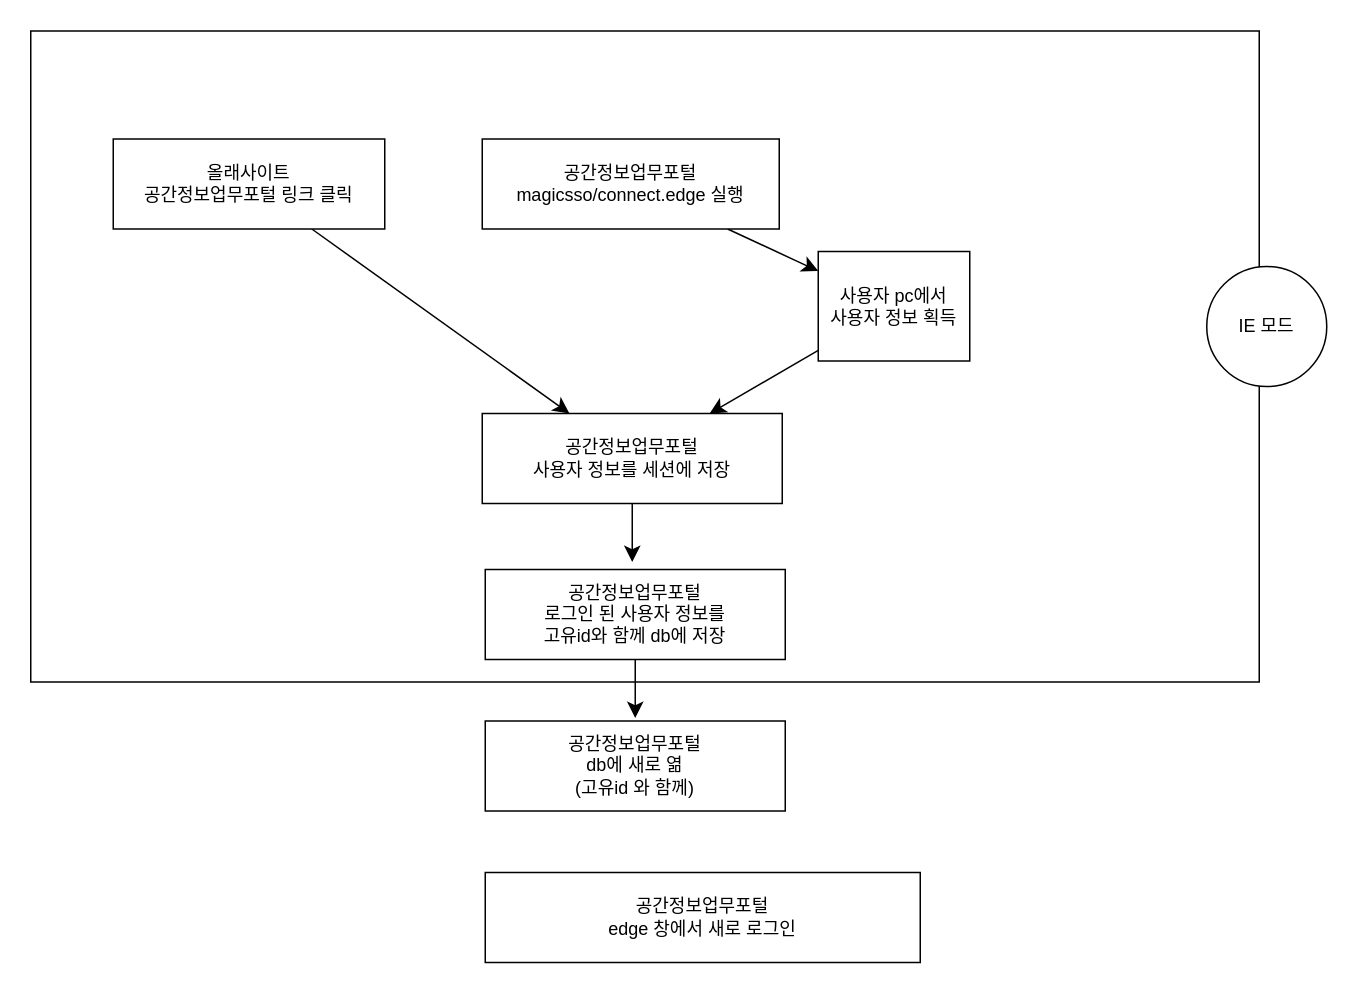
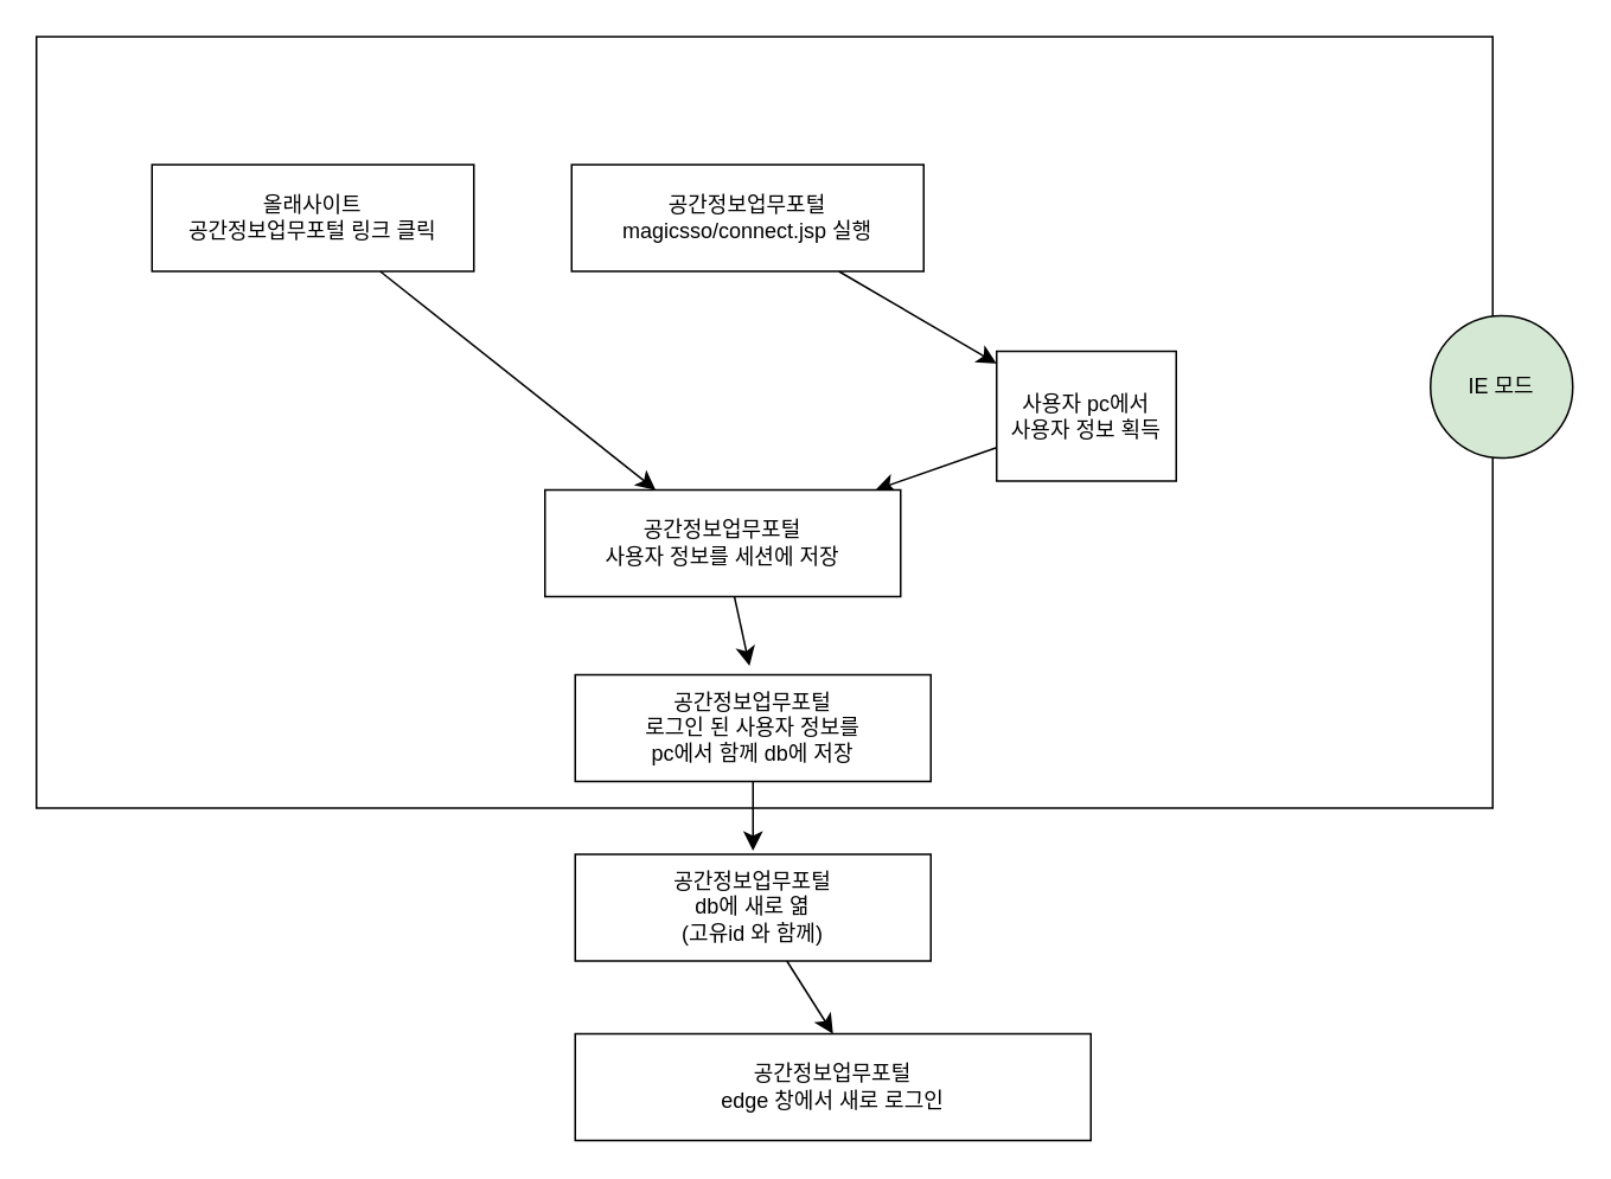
  <mxCell id="0" />
  <mxCell id="1" parent="0" />
  <mxCell id="2" style="edgeStyle=none;curved=1;rounded=0;orthogonalLoop=1;jettySize=auto;html=1;fontSize=12;startSize=8;endSize=8;" edge="1" parent="1" source="3" target="9"><mxGeometry relative="1" as="geometry" /></mxCell>
- <mxCell id="3" value="올래사이트&lt;div&gt;공간정보업무포털 링크 클릭&lt;/div&gt;" style="rounded=0;whiteSpace=wrap;html=1;" vertex="1" parent="1"><mxGeometry x="75" y="92" width="181" height="60" as="geometry" /></mxCell>
+ <mxCell id="3" value="올래사이트&lt;div&gt;공간정보업무포털 링크 클릭&lt;/div&gt;" style="rounded=0;whiteSpace=wrap;html=1;" vertex="1" parent="1"><mxGeometry x="85" y="92" width="181" height="60" as="geometry" /></mxCell>
  <mxCell id="4" style="edgeStyle=none;curved=1;rounded=0;orthogonalLoop=1;jettySize=auto;html=1;fontSize=12;startSize=8;endSize=8;" edge="1" parent="1" source="5" target="7"><mxGeometry relative="1" as="geometry" /></mxCell>
- <mxCell id="5" value="공간정보업무포털&lt;div&gt;magicsso/connect.edge 실행&lt;/div&gt;" style="rounded=0;whiteSpace=wrap;html=1;" vertex="1" parent="1"><mxGeometry x="321" y="92" width="198" height="60" as="geometry" /></mxCell>
+ <mxCell id="5" value="공간정보업무포털&lt;div&gt;magicsso/connect.jsp 실행&lt;/div&gt;" style="rounded=0;whiteSpace=wrap;html=1;" vertex="1" parent="1"><mxGeometry x="321" y="92" width="198" height="60" as="geometry" /></mxCell>
  <mxCell id="6" style="edgeStyle=none;curved=1;rounded=0;orthogonalLoop=1;jettySize=auto;html=1;fontSize=12;startSize=8;endSize=8;" edge="1" parent="1" source="7" target="9"><mxGeometry relative="1" as="geometry" /></mxCell>
- <mxCell id="7" value="사용자 pc에서&lt;div&gt;사용자 정보 획득&lt;/div&gt;" style="rounded=0;whiteSpace=wrap;html=1;" vertex="1" parent="1"><mxGeometry x="545" y="167" width="101" height="73" as="geometry" /></mxCell>
+ <mxCell id="7" value="사용자 pc에서&lt;div&gt;사용자 정보 획득&lt;/div&gt;" style="rounded=0;whiteSpace=wrap;html=1;" vertex="1" parent="1"><mxGeometry x="560" y="197" width="101" height="73" as="geometry" /></mxCell>
  <mxCell id="8" style="edgeStyle=none;curved=1;rounded=0;orthogonalLoop=1;jettySize=auto;html=1;fontSize=12;startSize=8;endSize=8;" edge="1" parent="1" source="9"><mxGeometry relative="1" as="geometry"><mxPoint x="421" y="374" as="targetPoint" /></mxGeometry></mxCell>
- <mxCell id="9" value="공간정보업무포털&lt;div&gt;사용자 정보를 세션에 저장&lt;/div&gt;" style="rounded=0;whiteSpace=wrap;html=1;" vertex="1" parent="1"><mxGeometry x="321" y="275" width="200" height="60" as="geometry" /></mxCell>
+ <mxCell id="9" value="공간정보업무포털&lt;div&gt;사용자 정보를 세션에 저장&lt;/div&gt;" style="rounded=0;whiteSpace=wrap;html=1;" vertex="1" parent="1"><mxGeometry x="306" y="275" width="200" height="60" as="geometry" /></mxCell>
  <mxCell id="10" style="edgeStyle=none;curved=1;rounded=0;orthogonalLoop=1;jettySize=auto;html=1;fontSize=12;startSize=8;endSize=8;" edge="1" parent="1" source="11"><mxGeometry relative="1" as="geometry"><mxPoint x="423" y="478" as="targetPoint" /></mxGeometry></mxCell>
- <mxCell id="11" value="공간정보업무포털&lt;div&gt;로그인 된 사용자 정보를&lt;/div&gt;&lt;div&gt;고유id와 함께 db에 저장&lt;/div&gt;" style="rounded=0;whiteSpace=wrap;html=1;" vertex="1" parent="1"><mxGeometry x="323" y="379" width="200" height="60" as="geometry" /></mxCell>
+ <mxCell id="11" value="공간정보업무포털&lt;div&gt;로그인 된 사용자 정보를&lt;/div&gt;&lt;div&gt;pc에서 함께 db에 저장&lt;/div&gt;" style="rounded=0;whiteSpace=wrap;html=1;" vertex="1" parent="1"><mxGeometry x="323" y="379" width="200" height="60" as="geometry" /></mxCell>
+ <mxCell id="12" style="edgeStyle=none;curved=1;rounded=0;orthogonalLoop=1;jettySize=auto;html=1;entryX=0.5;entryY=0;entryDx=0;entryDy=0;fontSize=12;startSize=8;endSize=8;" edge="1" parent="1" source="13" target="14"><mxGeometry relative="1" as="geometry" /></mxCell>
  <mxCell id="13" value="공간정보업무포털&lt;div&gt;db에 새로 엶&lt;/div&gt;&lt;div&gt;(고유id 와 함께)&lt;/div&gt;" style="rounded=0;whiteSpace=wrap;html=1;" vertex="1" parent="1"><mxGeometry x="323" y="480" width="200" height="60" as="geometry" /></mxCell>
  <mxCell id="14" value="공간정보업무포털&lt;div&gt;edge 창에서 새로 로그인&lt;/div&gt;" style="rounded=0;whiteSpace=wrap;html=1;" vertex="1" parent="1"><mxGeometry x="323" y="581" width="290" height="60" as="geometry" /></mxCell>
  <mxCell id="15" value="" style="rounded=0;whiteSpace=wrap;html=1;fillColor=none;" vertex="1" parent="1"><mxGeometry x="20" y="20" width="819" height="434" as="geometry" /></mxCell>
- <mxCell id="16" value="IE 모드" style="ellipse;whiteSpace=wrap;html=1;aspect=fixed;" vertex="1" parent="1"><mxGeometry x="804" y="177" width="80" height="80" as="geometry" /></mxCell>
+ <mxCell id="16" value="IE 모드" style="ellipse;whiteSpace=wrap;html=1;aspect=fixed;fillColor=#d5e8d4;" vertex="1" parent="1"><mxGeometry x="804" y="177" width="80" height="80" as="geometry" /></mxCell>
